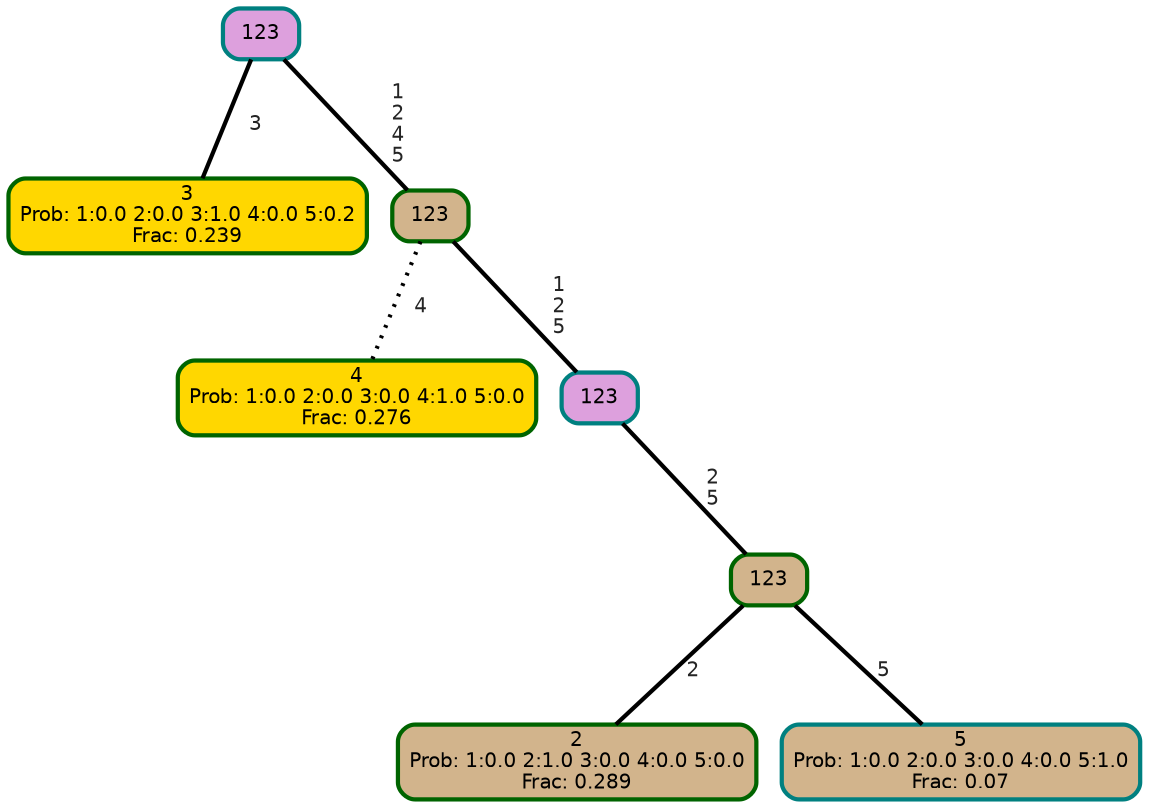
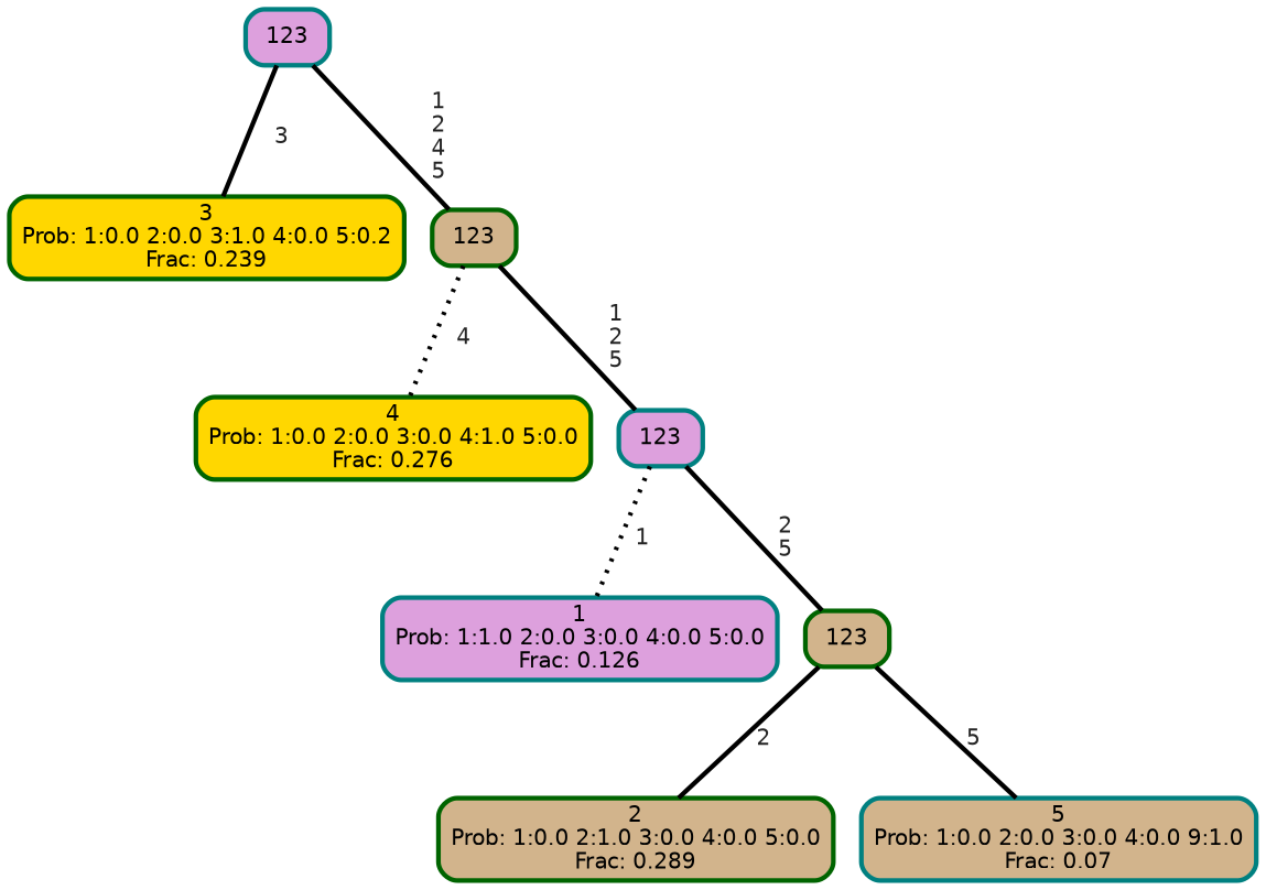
  graph {
    ranksep="0 equally"
    splines=straight
    node [color=darkgreen fillcolor=tan fontcolor=black fontname=helvetica penwidth=3 shape=box style="filled, rounded"]
    edge [color=black fontcolor=grey14 fontname=helvetica fontweight=bold penwidth=3 style=solid]
    n1 [fillcolor=gold label="3\nProb: 1:0.0 2:0.0 3:1.0 4:0.0 5:0.2\nFrac: 0.239"]
    n2 [color=teal fillcolor=plum label=123]
    n3 [label=123]
    n4 [fillcolor=gold label="4\nProb: 1:0.0 2:0.0 3:0.0 4:1.0 5:0.0\nFrac: 0.276"]
    n5 [color=teal fillcolor=plum label=123]
+   n6 [color=teal fillcolor=plum label="1\nProb: 1:1.0 2:0.0 3:0.0 4:0.0 5:0.0\nFrac: 0.126"]
    n7 [label=123]
    n8 [label="2\nProb: 1:0.0 2:1.0 3:0.0 4:0.0 5:0.0\nFrac: 0.289"]
-   n9 [color=teal label="5\nProb: 1:0.0 2:0.0 3:0.0 4:0.0 5:1.0\nFrac: 0.07"]
+   n9 [color=teal label="5\nProb: 1:0.0 2:0.0 3:0.0 4:0.0 9:1.0\nFrac: 0.07"]
    subgraph sub_1 {
      rank=same
    }
    n2 -- n1 [label=" 3"]
    n2 -- n3 [label=" 1\n 2\n 4\n 5"]
    n3 -- n4 [label=" 4" style=dotted]
    n3 -- n5 [label=" 1\n 2\n 5"]
+   n5 -- n6 [label=" 1" style=dotted]
    n5 -- n7 [label=" 2\n 5"]
    n7 -- n8 [label=" 2"]
    n7 -- n9 [label=" 5"]
  }
